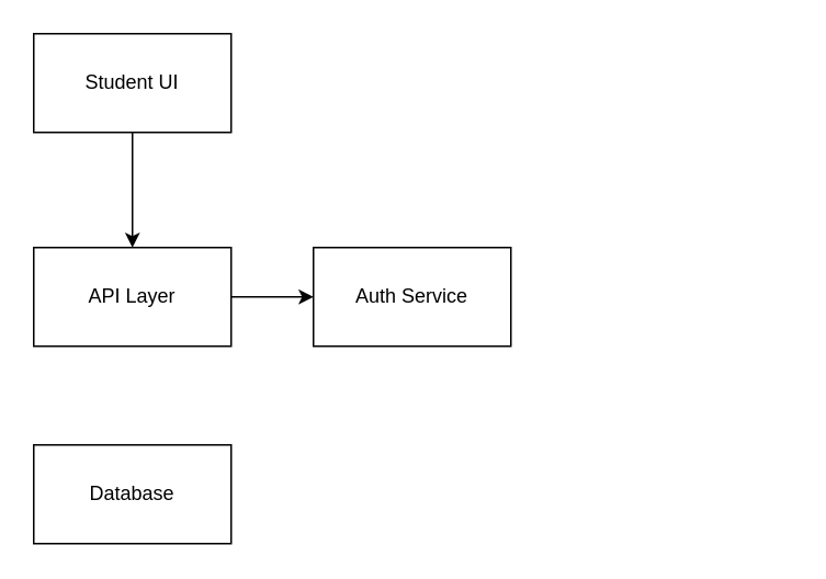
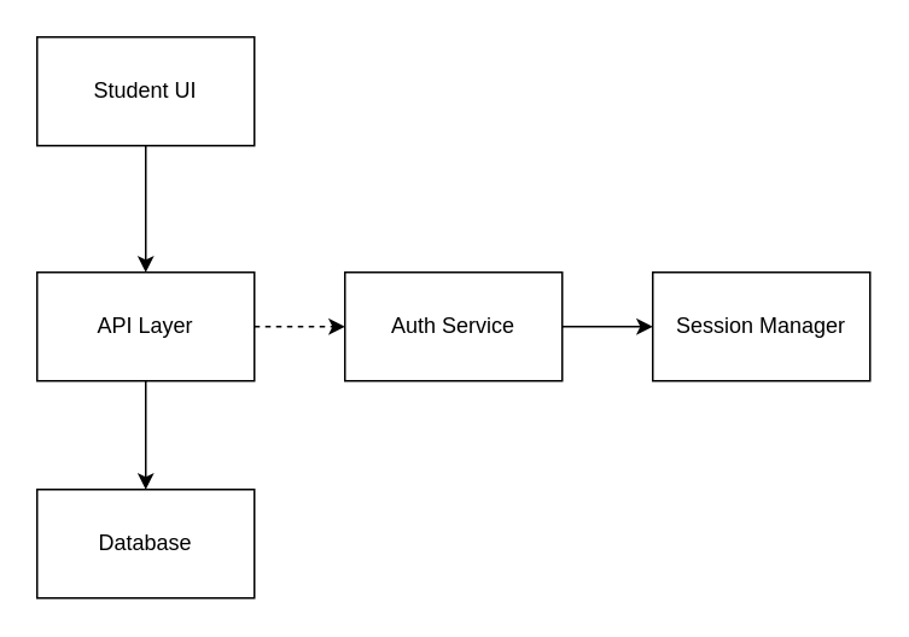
  <mxCell id="0" />
  <mxCell id="1" parent="0" />
  <mxCell id="2" value="" style="edgeStyle=orthogonalEdgeStyle;rounded=0;orthogonalLoop=1;jettySize=auto;html=1;" edge="1" parent="1" source="3" target="6"><mxGeometry relative="1" as="geometry" /></mxCell>
  <mxCell id="3" value="Student UI" style="rounded=0;whiteSpace=wrap;html=1;" parent="1" vertex="1"><mxGeometry x="20" y="20" width="120" height="60" as="geometry" /></mxCell>
- <mxCell id="5" value="" style="edgeStyle=orthogonalEdgeStyle;rounded=0;orthogonalLoop=1;jettySize=auto;html=1;" edge="1" parent="1" source="6" target="8"><mxGeometry relative="1" as="geometry" /></mxCell>
+ <mxCell id="4" value="" style="edgeStyle=orthogonalEdgeStyle;rounded=0;orthogonalLoop=1;jettySize=auto;html=1;" edge="1" parent="1" source="6" target="10"><mxGeometry relative="1" as="geometry" /></mxCell>
+ <mxCell id="5" value="" style="edgeStyle=orthogonalEdgeStyle;rounded=0;orthogonalLoop=1;jettySize=auto;html=1;dashed=1;" edge="1" parent="1" source="6" target="8"><mxGeometry relative="1" as="geometry" /></mxCell>
  <mxCell id="6" value="&lt;div&gt;API Layer&lt;/div&gt;" style="rounded=0;whiteSpace=wrap;html=1;" vertex="1" parent="1"><mxGeometry x="20" y="150" width="120" height="60" as="geometry" /></mxCell>
+ <mxCell id="7" value="" style="edgeStyle=orthogonalEdgeStyle;rounded=0;orthogonalLoop=1;jettySize=auto;html=1;" edge="1" parent="1" source="8" target="9"><mxGeometry relative="1" as="geometry" /></mxCell>
  <mxCell id="8" value="Auth Service" style="rounded=0;whiteSpace=wrap;html=1;" vertex="1" parent="1"><mxGeometry x="190" y="150" width="120" height="60" as="geometry" /></mxCell>
+ <mxCell id="9" value="Session Manager" style="rounded=0;whiteSpace=wrap;html=1;" vertex="1" parent="1"><mxGeometry x="360" y="150" width="120" height="60" as="geometry" /></mxCell>
  <mxCell id="10" value="Database" style="rounded=0;whiteSpace=wrap;html=1;" vertex="1" parent="1"><mxGeometry x="20" y="270" width="120" height="60" as="geometry" /></mxCell>
